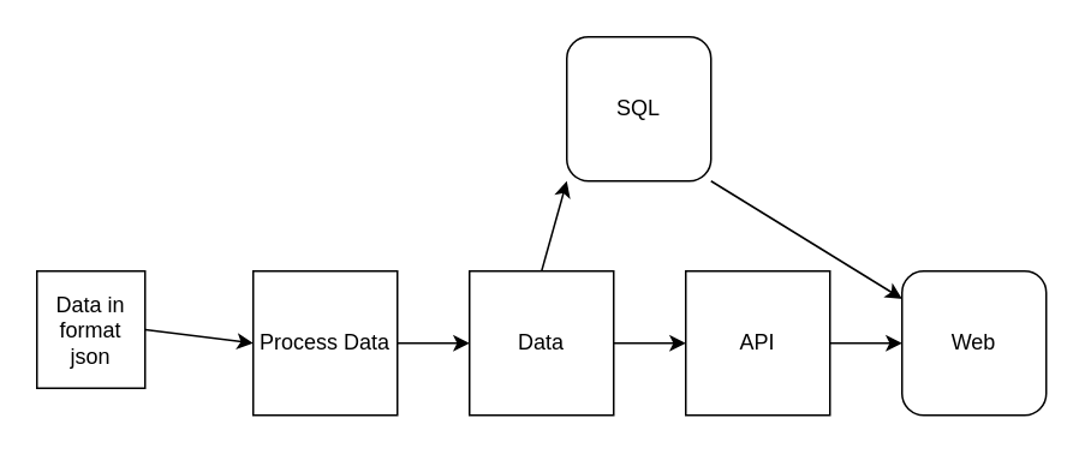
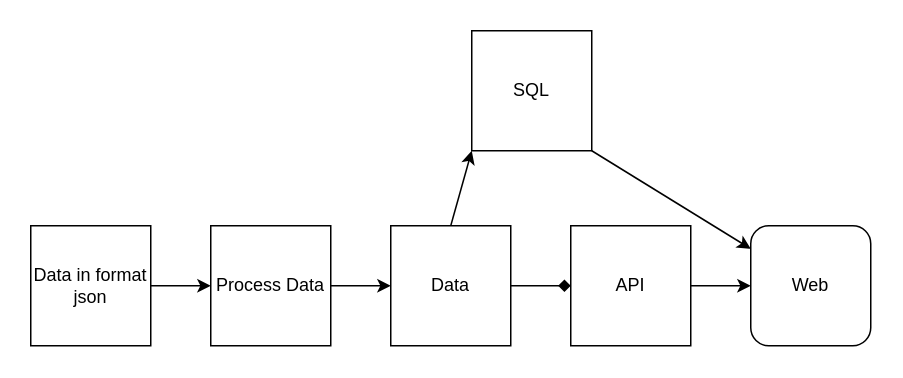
  <mxCell id="0" />
  <mxCell id="1" parent="0" />
- <mxCell id="2" value="Data in format json" style="whiteSpace=wrap;html=1;aspect=fixed;" vertex="1" parent="1"><mxGeometry x="20" y="150" width="60" height="65" as="geometry" /></mxCell>
+ <mxCell id="2" value="Data in format json" style="whiteSpace=wrap;html=1;aspect=fixed;" vertex="1" parent="1"><mxGeometry x="20" y="150" width="80" height="80" as="geometry" /></mxCell>
  <mxCell id="3" value="Process Data" style="whiteSpace=wrap;html=1;aspect=fixed;" vertex="1" parent="1"><mxGeometry x="140" y="150" width="80" height="80" as="geometry" /></mxCell>
  <mxCell id="4" value="Data" style="whiteSpace=wrap;html=1;aspect=fixed;" vertex="1" parent="1"><mxGeometry x="260" y="150" width="80" height="80" as="geometry" /></mxCell>
  <mxCell id="5" value="API" style="whiteSpace=wrap;html=1;aspect=fixed;" vertex="1" parent="1"><mxGeometry x="380" y="150" width="80" height="80" as="geometry" /></mxCell>
  <mxCell id="6" value="Web" style="whiteSpace=wrap;html=1;aspect=fixed;rounded=1;" vertex="1" parent="1"><mxGeometry x="500" y="150" width="80" height="80" as="geometry" /></mxCell>
  <mxCell id="7" value="" style="endArrow=classic;html=1;exitX=1;exitY=0.5;exitDx=0;exitDy=0;" edge="1" parent="1" source="2"><mxGeometry width="50" height="50" relative="1" as="geometry"><mxPoint x="330" y="240" as="sourcePoint" /><mxPoint x="140" y="190" as="targetPoint" /></mxGeometry></mxCell>
  <mxCell id="8" value="" style="endArrow=classic;html=1;entryX=0;entryY=0.5;entryDx=0;entryDy=0;" edge="1" parent="1" target="4"><mxGeometry width="50" height="50" relative="1" as="geometry"><mxPoint x="220" y="190" as="sourcePoint" /><mxPoint x="150" y="200" as="targetPoint" /></mxGeometry></mxCell>
- <mxCell id="9" value="" style="endArrow=classic;html=1;exitX=1;exitY=0.5;exitDx=0;exitDy=0;entryX=0;entryY=0.5;entryDx=0;entryDy=0;" edge="1" parent="1" source="4" target="5"><mxGeometry width="50" height="50" relative="1" as="geometry"><mxPoint x="120" y="210" as="sourcePoint" /><mxPoint x="160" y="210" as="targetPoint" /></mxGeometry></mxCell>
+ <mxCell id="9" value="" style="endArrow=diamond;html=1;exitX=1;exitY=0.5;exitDx=0;exitDy=0;entryX=0;entryY=0.5;entryDx=0;entryDy=0;" edge="1" parent="1" source="4" target="5"><mxGeometry width="50" height="50" relative="1" as="geometry"><mxPoint x="120" y="210" as="sourcePoint" /><mxPoint x="160" y="210" as="targetPoint" /></mxGeometry></mxCell>
  <mxCell id="10" value="" style="endArrow=classic;html=1;entryX=0;entryY=0.5;entryDx=0;entryDy=0;" edge="1" parent="1" target="6"><mxGeometry width="50" height="50" relative="1" as="geometry"><mxPoint x="460" y="190" as="sourcePoint" /><mxPoint x="170" y="220" as="targetPoint" /></mxGeometry></mxCell>
- <mxCell id="11" value="SQL" style="whiteSpace=wrap;html=1;aspect=fixed;rounded=1;" vertex="1" parent="1"><mxGeometry x="314" y="20" width="80" height="80" as="geometry" /></mxCell>
+ <mxCell id="11" value="SQL" style="whiteSpace=wrap;html=1;aspect=fixed;" vertex="1" parent="1"><mxGeometry x="314" y="20" width="80" height="80" as="geometry" /></mxCell>
  <mxCell id="12" value="" style="endArrow=classic;html=1;entryX=0;entryY=1;entryDx=0;entryDy=0;exitX=0.5;exitY=0;exitDx=0;exitDy=0;" edge="1" parent="1" source="4" target="11"><mxGeometry width="50" height="50" relative="1" as="geometry"><mxPoint x="330" y="240" as="sourcePoint" /><mxPoint x="380" y="190" as="targetPoint" /></mxGeometry></mxCell>
  <mxCell id="13" value="" style="endArrow=classic;html=1;exitX=1;exitY=1;exitDx=0;exitDy=0;" edge="1" parent="1" source="11" target="6"><mxGeometry width="50" height="50" relative="1" as="geometry"><mxPoint x="330" y="240" as="sourcePoint" /><mxPoint x="380" y="190" as="targetPoint" /></mxGeometry></mxCell>
